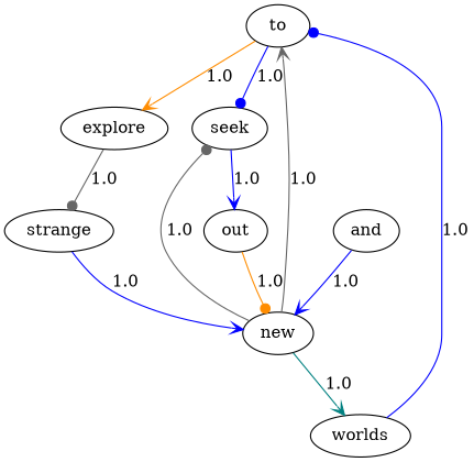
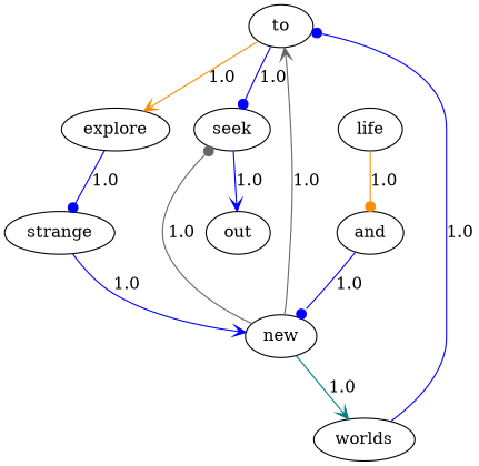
  strict digraph {
    edge [arrowhead=dot color=blue]
    n1 [label=to]
    n2 [label=seek]
    n3 [label=explore]
    n4 [label=out]
    n5 [label=strange]
    n6 [label=new]
    n7 [label=worlds]
+   n8 [label=life]
    n9 [label=and]
    n1 -> n2 [label=1.0]
    n1 -> n3 [arrowhead=vee color=darkorange label=1.0]
    n2 -> n4 [arrowhead=vee label=1.0]
-   n3 -> n5 [color=gray40 label=1.0]
-   n4 -> n6 [color=darkorange label=1.0]
+   n3 -> n5 [label=1.0]
    n5 -> n6 [arrowhead=vee label=1.0]
    n6 -> n1 [arrowhead=vee color=gray40 label=1.0]
    n6 -> n2 [color=gray40 label=1.0]
    n6 -> n7 [arrowhead=vee color=teal label=1.0]
    n7 -> n1 [label=1.0]
-   n9 -> n6 [arrowhead=vee label=1.0]
+   n8 -> n9 [color=darkorange label=1.0]
+   n9 -> n6 [label=1.0]
  }
